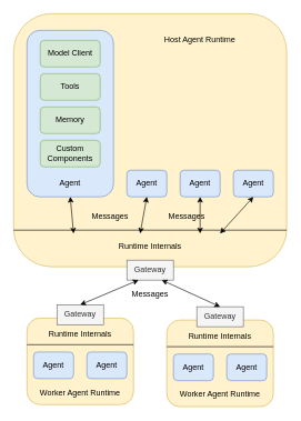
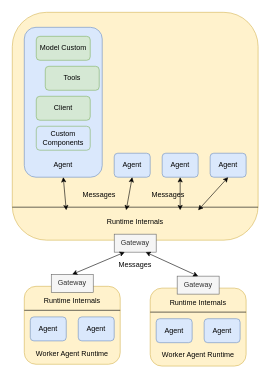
  <mxCell id="0" />
  <mxCell id="1" parent="0" />
  <mxCell id="2" value="" style="rounded=1;whiteSpace=wrap;html=1;fillColor=#fff2cc;strokeColor=#d6b656;" parent="1" vertex="1"><mxGeometry x="20" y="20" width="410" height="380" as="geometry" /></mxCell>
  <mxCell id="3" value="Agent" style="rounded=1;whiteSpace=wrap;html=1;fillColor=#dae8fc;strokeColor=#6c8ebf;" parent="1" vertex="1"><mxGeometry x="190" y="255" width="60" height="40" as="geometry" /></mxCell>
  <mxCell id="4" value="" style="rounded=1;whiteSpace=wrap;html=1;fillColor=#dae8fc;strokeColor=#6c8ebf;" parent="1" vertex="1"><mxGeometry x="40" y="45" width="130" height="250" as="geometry" /></mxCell>
- <mxCell id="5" value="Model Client" style="rounded=1;whiteSpace=wrap;html=1;fillColor=#d5e8d4;strokeColor=#82b366;" parent="1" vertex="1"><mxGeometry x="60" y="60" width="90" height="40" as="geometry" /></mxCell>
- <mxCell id="6" value="Tools" style="rounded=1;whiteSpace=wrap;html=1;fillColor=#d5e8d4;strokeColor=#82b366;" parent="1" vertex="1"><mxGeometry x="60" y="110" width="90" height="40" as="geometry" /></mxCell>
- <mxCell id="7" value="Memory" style="rounded=1;whiteSpace=wrap;html=1;fillColor=#d5e8d4;strokeColor=#82b366;" parent="1" vertex="1"><mxGeometry x="60" y="160" width="90" height="40" as="geometry" /></mxCell>
- <mxCell id="8" value="Custom Components" style="rounded=1;whiteSpace=wrap;html=1;fillColor=#d5e8d4;strokeColor=#82b366;" parent="1" vertex="1"><mxGeometry x="60" y="210" width="90" height="40" as="geometry" /></mxCell>
+ <mxCell id="5" value="Model Custom" style="rounded=1;whiteSpace=wrap;html=1;fillColor=#d5e8d4;strokeColor=#82b366;" parent="1" vertex="1"><mxGeometry x="60" y="60" width="90" height="40" as="geometry" /></mxCell>
+ <mxCell id="6" value="Tools" style="rounded=1;whiteSpace=wrap;html=1;fillColor=#d5e8d4;strokeColor=#82b366;" parent="1" vertex="1"><mxGeometry x="75" y="110" width="90" height="40" as="geometry" /></mxCell>
+ <mxCell id="7" value="Client" style="rounded=1;whiteSpace=wrap;html=1;fillColor=#d5e8d4;strokeColor=#82b366;" parent="1" vertex="1"><mxGeometry x="60" y="160" width="90" height="40" as="geometry" /></mxCell>
+ <mxCell id="8" value="Custom Components" style="rounded=1;whiteSpace=wrap;html=1;fillColor=#dae8fc;strokeColor=#82b366;" parent="1" vertex="1"><mxGeometry x="60" y="210" width="90" height="40" as="geometry" /></mxCell>
  <mxCell id="9" value="Agent" style="text;html=1;align=center;verticalAlign=middle;whiteSpace=wrap;rounded=0;" parent="1" vertex="1"><mxGeometry x="75" y="260" width="60" height="30" as="geometry" /></mxCell>
  <mxCell id="10" value="Agent" style="rounded=1;whiteSpace=wrap;html=1;fillColor=#dae8fc;strokeColor=#6c8ebf;" parent="1" vertex="1"><mxGeometry x="270" y="255" width="60" height="40" as="geometry" /></mxCell>
  <mxCell id="11" value="Agent" style="rounded=1;whiteSpace=wrap;html=1;fillColor=#dae8fc;strokeColor=#6c8ebf;" parent="1" vertex="1"><mxGeometry x="350" y="255" width="60" height="40" as="geometry" /></mxCell>
  <mxCell id="12" style="rounded=0;orthogonalLoop=1;jettySize=auto;html=1;exitX=0.5;exitY=1;exitDx=0;exitDy=0;startArrow=classic;startFill=1;" parent="1" source="3" edge="1"><mxGeometry relative="1" as="geometry"><mxPoint x="83" y="305" as="sourcePoint" /><mxPoint x="210" y="350" as="targetPoint" /></mxGeometry></mxCell>
  <mxCell id="13" style="rounded=0;orthogonalLoop=1;jettySize=auto;html=1;exitX=0.5;exitY=1;exitDx=0;exitDy=0;startArrow=classic;startFill=1;" parent="1" source="10" edge="1"><mxGeometry relative="1" as="geometry"><mxPoint x="230" y="305" as="sourcePoint" /><mxPoint x="300" y="350" as="targetPoint" /></mxGeometry></mxCell>
  <mxCell id="14" style="rounded=0;orthogonalLoop=1;jettySize=auto;html=1;exitX=0.5;exitY=1;exitDx=0;exitDy=0;startArrow=classic;startFill=1;" parent="1" source="11" edge="1"><mxGeometry relative="1" as="geometry"><mxPoint x="310" y="305" as="sourcePoint" /><mxPoint x="330" y="350" as="targetPoint" /></mxGeometry></mxCell>
- <mxCell id="15" value="Host Agent Runtime" style="text;html=1;align=center;verticalAlign=middle;whiteSpace=wrap;rounded=0;" parent="1" vertex="1"><mxGeometry x="235" y="45" width="130" height="30" as="geometry" /></mxCell>
  <mxCell id="16" value="Messages" style="text;html=1;align=center;verticalAlign=middle;whiteSpace=wrap;rounded=0;" parent="1" vertex="1"><mxGeometry x="135" y="310" width="60" height="30" as="geometry" /></mxCell>
  <mxCell id="17" value="" style="endArrow=none;html=1;rounded=0;" parent="1" target="2" edge="1"><mxGeometry width="50" height="50" relative="1" as="geometry"><mxPoint x="20" y="345" as="sourcePoint" /><mxPoint x="70" y="295" as="targetPoint" /><Array as="points"><mxPoint x="430" y="345" /></Array></mxGeometry></mxCell>
  <mxCell id="18" value="Runtime Internals" style="text;html=1;align=center;verticalAlign=middle;whiteSpace=wrap;rounded=0;" parent="1" vertex="1"><mxGeometry x="170" y="355" width="110" height="30" as="geometry" /></mxCell>
  <mxCell id="19" value="Messages" style="text;html=1;align=center;verticalAlign=middle;whiteSpace=wrap;rounded=0;" parent="1" vertex="1"><mxGeometry x="250" y="310" width="60" height="30" as="geometry" /></mxCell>
  <mxCell id="20" value="" style="rounded=1;whiteSpace=wrap;html=1;fillColor=#fff2cc;strokeColor=#d6b656;" parent="1" vertex="1"><mxGeometry x="250" y="480" width="160" height="130" as="geometry" /></mxCell>
  <mxCell id="21" value="Worker Agent Runtime" style="text;html=1;align=center;verticalAlign=middle;whiteSpace=wrap;rounded=0;" parent="1" vertex="1"><mxGeometry x="265" y="577" width="130" height="30" as="geometry" /></mxCell>
  <mxCell id="22" value="Agent" style="rounded=1;whiteSpace=wrap;html=1;fillColor=#dae8fc;strokeColor=#6c8ebf;" parent="1" vertex="1"><mxGeometry x="260" y="531" width="60" height="40" as="geometry" /></mxCell>
  <mxCell id="23" value="" style="endArrow=none;html=1;rounded=0;entryX=1;entryY=0.25;entryDx=0;entryDy=0;" parent="1" edge="1"><mxGeometry width="50" height="50" relative="1" as="geometry"><mxPoint x="250" y="520" as="sourcePoint" /><mxPoint x="410" y="520" as="targetPoint" /></mxGeometry></mxCell>
  <mxCell id="24" value="Runtime Internals" style="text;html=1;align=center;verticalAlign=middle;whiteSpace=wrap;rounded=0;" parent="1" vertex="1"><mxGeometry x="275" y="490" width="110" height="30" as="geometry" /></mxCell>
  <mxCell id="25" value="Gateway" style="rounded=0;whiteSpace=wrap;html=1;fillColor=#f5f5f5;strokeColor=#666666;fontColor=#333333;" parent="1" vertex="1"><mxGeometry x="190" y="390" width="70" height="30" as="geometry" /></mxCell>
  <mxCell id="26" value="Gateway" style="rounded=0;whiteSpace=wrap;html=1;fillColor=#f5f5f5;strokeColor=#666666;fontColor=#333333;" parent="1" vertex="1"><mxGeometry x="295" y="460" width="70" height="30" as="geometry" /></mxCell>
  <mxCell id="27" value="Agent" style="rounded=1;whiteSpace=wrap;html=1;fillColor=#dae8fc;strokeColor=#6c8ebf;" parent="1" vertex="1"><mxGeometry x="340" y="531" width="60" height="40" as="geometry" /></mxCell>
  <mxCell id="28" style="rounded=0;orthogonalLoop=1;jettySize=auto;html=1;exitX=0.5;exitY=1;exitDx=0;exitDy=0;startArrow=classic;startFill=1;" parent="1" source="4" edge="1"><mxGeometry relative="1" as="geometry"><mxPoint x="230" y="305" as="sourcePoint" /><mxPoint x="110" y="350" as="targetPoint" /></mxGeometry></mxCell>
  <mxCell id="29" value="" style="endArrow=classic;startArrow=classic;html=1;rounded=0;exitX=0.75;exitY=1;exitDx=0;exitDy=0;entryX=0.5;entryY=0;entryDx=0;entryDy=0;" parent="1" source="25" target="26" edge="1"><mxGeometry width="50" height="50" relative="1" as="geometry"><mxPoint x="260" y="190" as="sourcePoint" /><mxPoint x="310" y="140" as="targetPoint" /></mxGeometry></mxCell>
  <mxCell id="30" value="Messages" style="text;html=1;align=center;verticalAlign=middle;whiteSpace=wrap;rounded=0;" parent="1" vertex="1"><mxGeometry x="195" y="427" width="60" height="30" as="geometry" /></mxCell>
  <mxCell id="31" value="" style="rounded=1;whiteSpace=wrap;html=1;fillColor=#fff2cc;strokeColor=#d6b656;" parent="1" vertex="1"><mxGeometry x="40" y="477" width="160" height="130" as="geometry" /></mxCell>
  <mxCell id="32" value="Worker Agent Runtime" style="text;html=1;align=center;verticalAlign=middle;whiteSpace=wrap;rounded=0;" parent="1" vertex="1"><mxGeometry x="55" y="574" width="130" height="30" as="geometry" /></mxCell>
  <mxCell id="33" value="Agent" style="rounded=1;whiteSpace=wrap;html=1;fillColor=#dae8fc;strokeColor=#6c8ebf;" parent="1" vertex="1"><mxGeometry x="50" y="528" width="60" height="40" as="geometry" /></mxCell>
  <mxCell id="34" value="" style="endArrow=none;html=1;rounded=0;entryX=1;entryY=0.25;entryDx=0;entryDy=0;" parent="1" edge="1"><mxGeometry width="50" height="50" relative="1" as="geometry"><mxPoint x="40" y="517" as="sourcePoint" /><mxPoint x="200" y="517" as="targetPoint" /></mxGeometry></mxCell>
  <mxCell id="35" value="Runtime Internals" style="text;html=1;align=center;verticalAlign=middle;whiteSpace=wrap;rounded=0;" parent="1" vertex="1"><mxGeometry x="65" y="487" width="110" height="30" as="geometry" /></mxCell>
  <mxCell id="36" value="Gateway" style="rounded=0;whiteSpace=wrap;html=1;fillColor=#f5f5f5;strokeColor=#666666;fontColor=#333333;" parent="1" vertex="1"><mxGeometry x="85" y="457" width="70" height="30" as="geometry" /></mxCell>
  <mxCell id="37" value="Agent" style="rounded=1;whiteSpace=wrap;html=1;fillColor=#dae8fc;strokeColor=#6c8ebf;" parent="1" vertex="1"><mxGeometry x="130" y="528" width="60" height="40" as="geometry" /></mxCell>
  <mxCell id="38" value="" style="endArrow=classic;startArrow=classic;html=1;rounded=0;exitX=0.5;exitY=0;exitDx=0;exitDy=0;entryX=0.25;entryY=1;entryDx=0;entryDy=0;" parent="1" source="36" target="25" edge="1"><mxGeometry width="50" height="50" relative="1" as="geometry"><mxPoint x="253" y="430" as="sourcePoint" /><mxPoint x="350" y="470" as="targetPoint" /></mxGeometry></mxCell>
